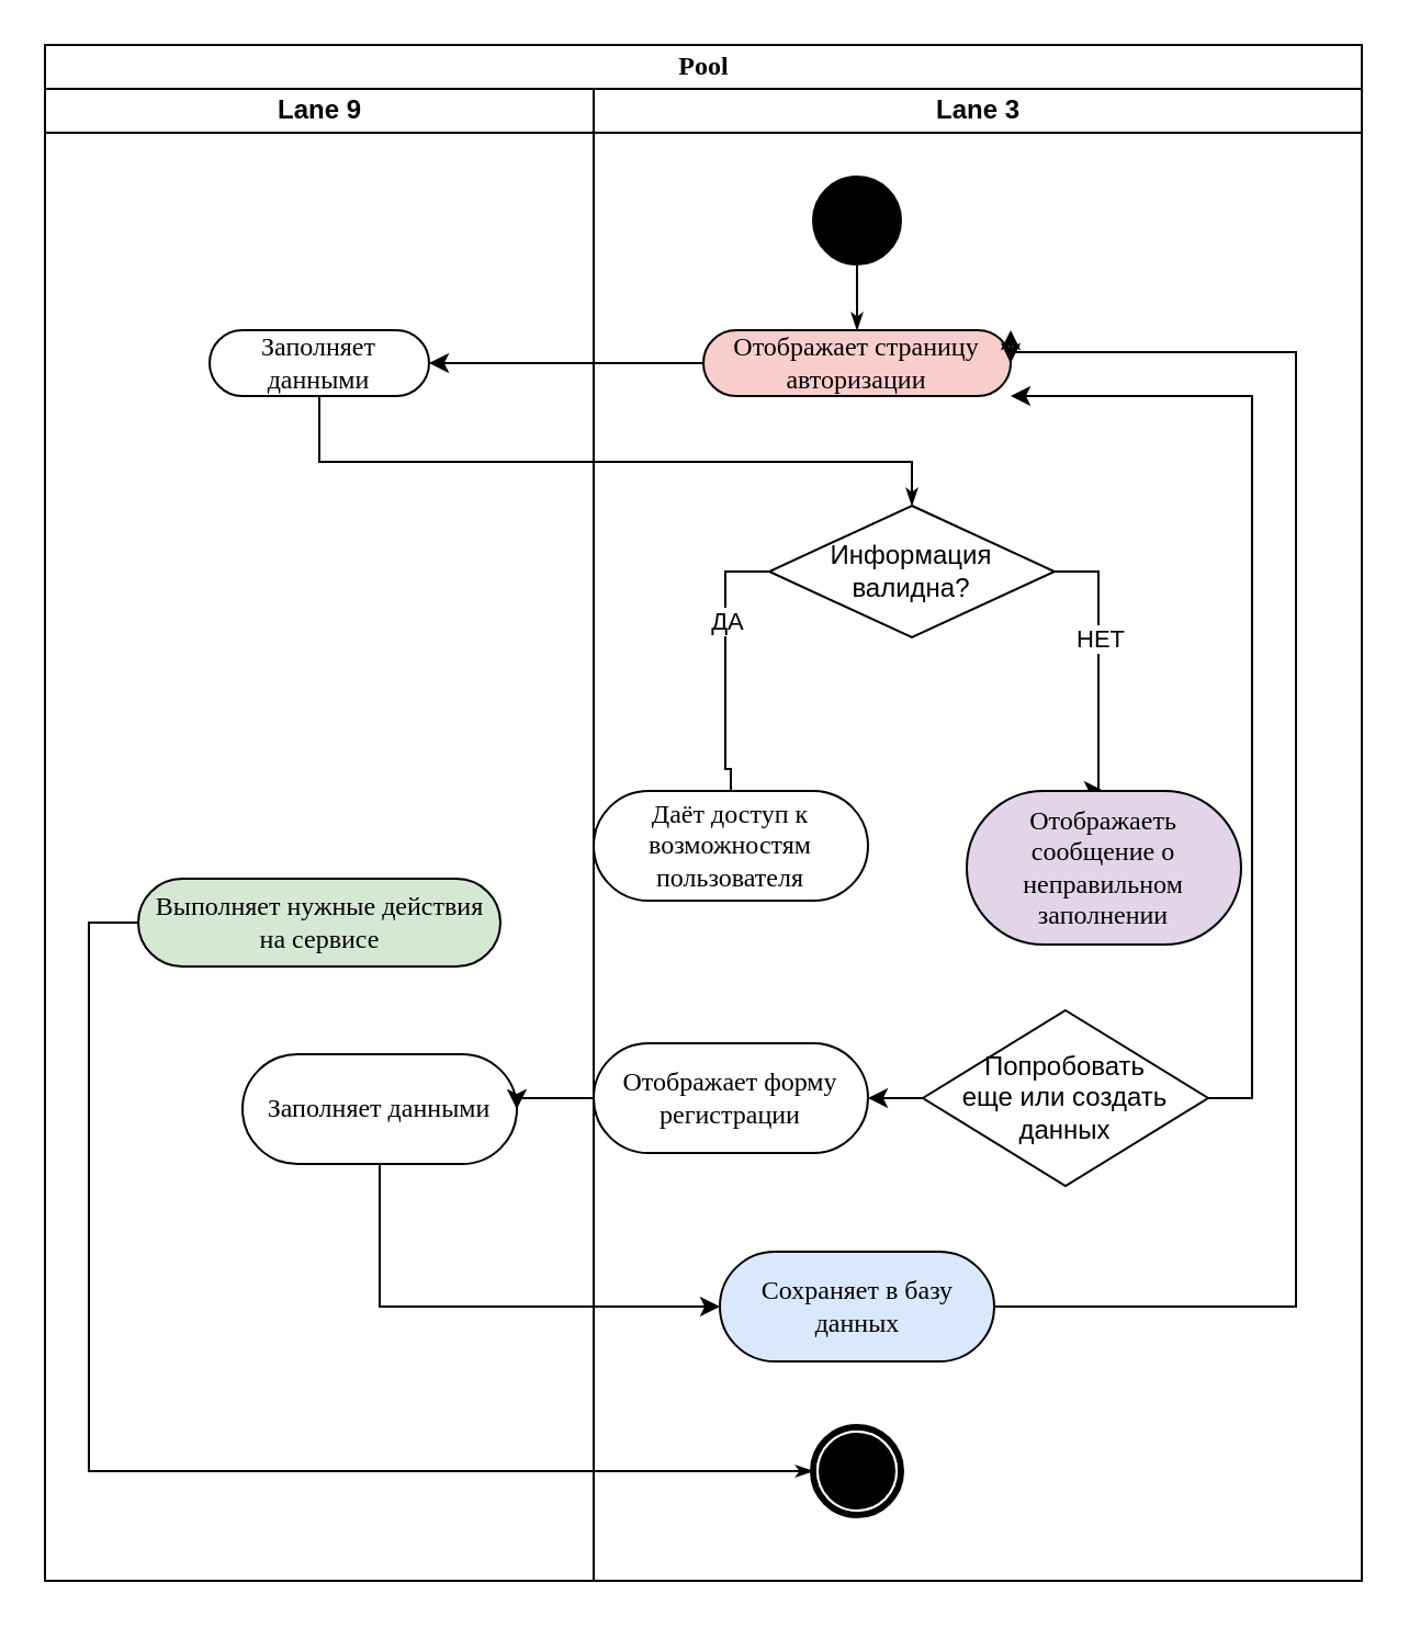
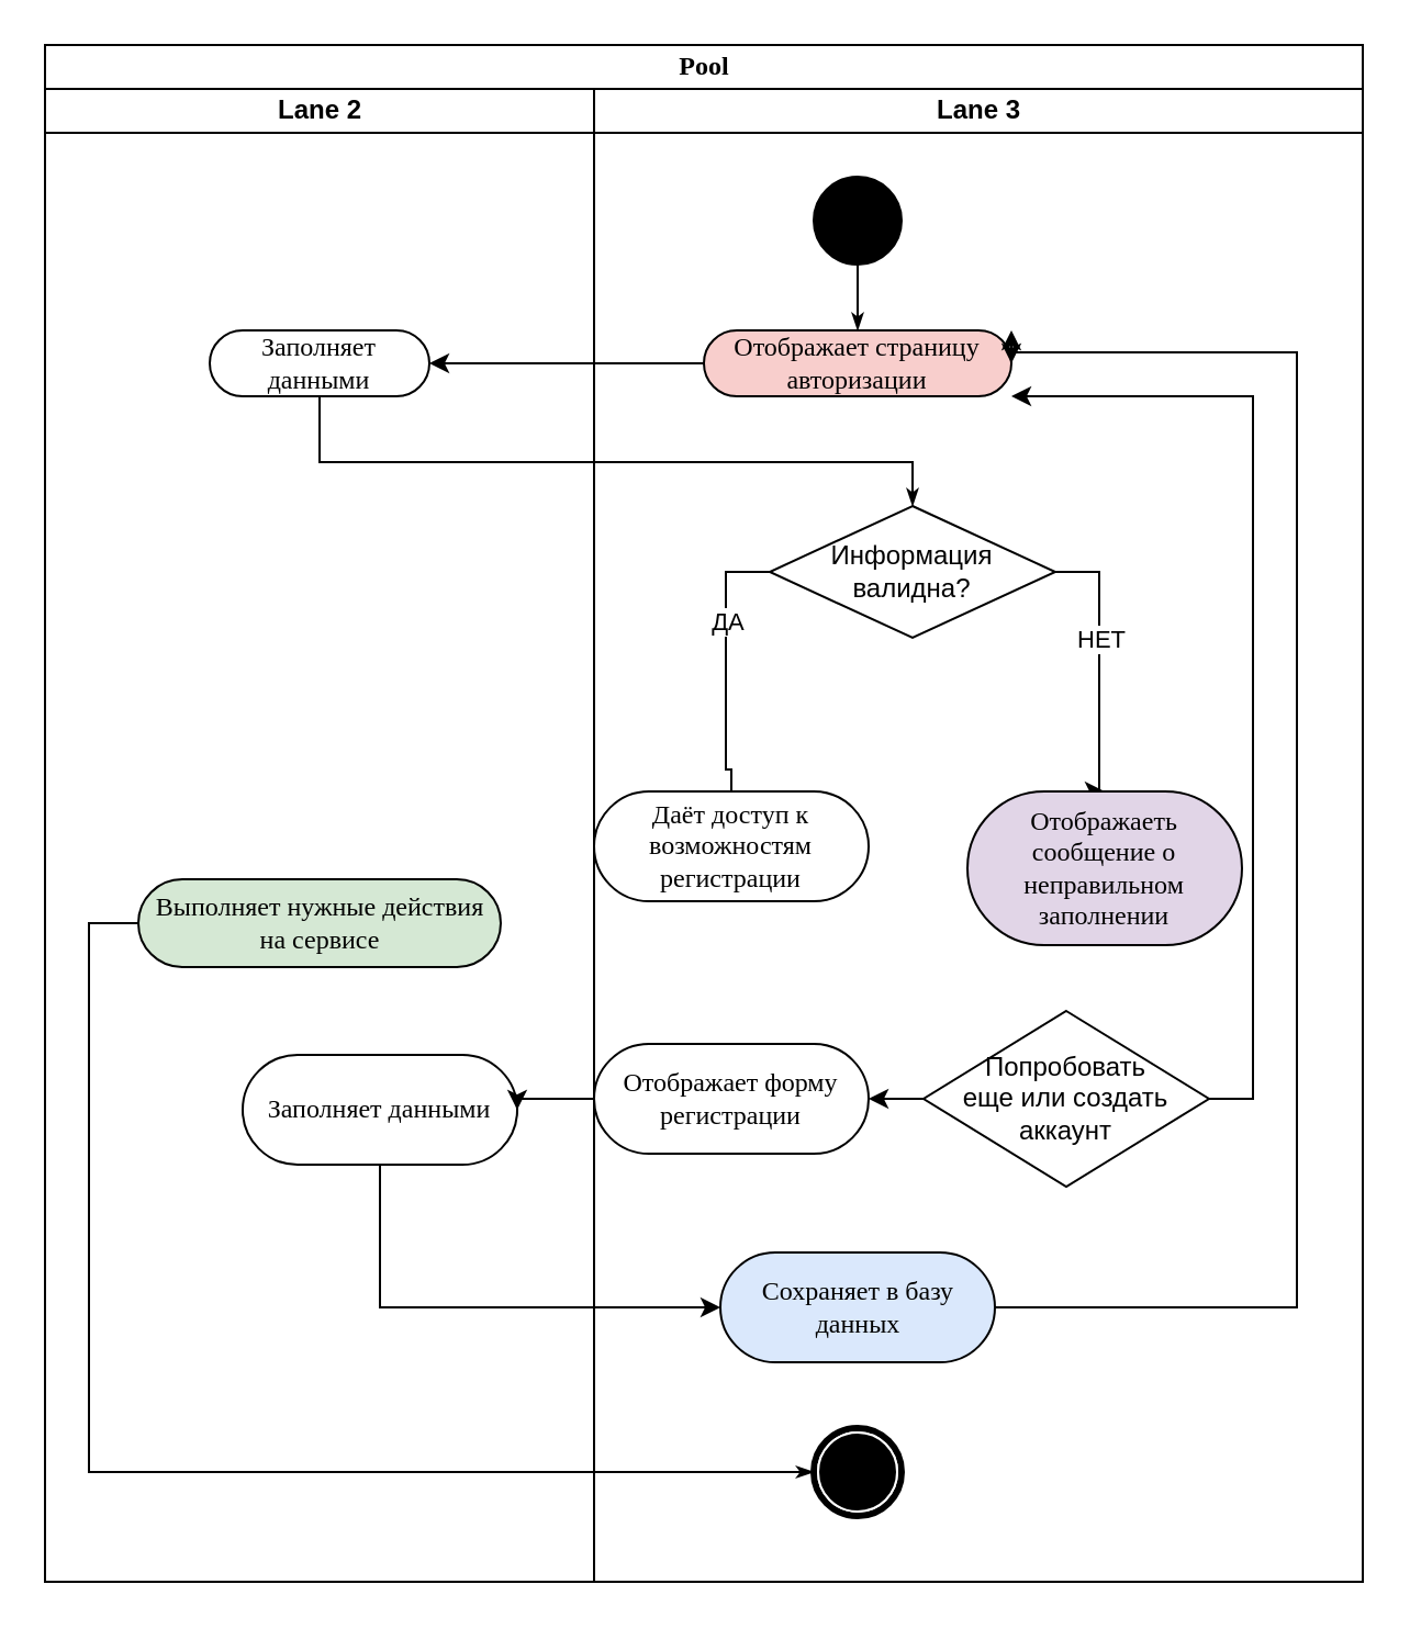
  <mxCell id="0" />
  <mxCell id="1" parent="0" />
  <mxCell id="2" value="Pool" style="swimlane;html=1;childLayout=stackLayout;startSize=20;rounded=0;shadow=0;comic=0;labelBackgroundColor=none;strokeWidth=1;fontFamily=Verdana;fontSize=12;align=center;" parent="1" vertex="1"><mxGeometry x="20" y="20" width="600" height="700" as="geometry" /></mxCell>
- <mxCell id="3" value="Lane 9" style="swimlane;html=1;startSize=20;" parent="2" vertex="1"><mxGeometry y="20" width="250" height="680" as="geometry" /></mxCell>
+ <mxCell id="3" value="Lane 2" style="swimlane;html=1;startSize=20;" parent="2" vertex="1"><mxGeometry y="20" width="250" height="680" as="geometry" /></mxCell>
  <mxCell id="4" value="Выполняет нужные действия на сервисе" style="rounded=1;whiteSpace=wrap;html=1;shadow=0;comic=0;labelBackgroundColor=none;strokeWidth=1;fontFamily=Verdana;fontSize=12;align=center;arcSize=50;fillColor=#d5e8d4;" parent="3" vertex="1"><mxGeometry x="42.5" y="360" width="165" height="40" as="geometry" /></mxCell>
  <mxCell id="5" value="Заполняет данными" style="rounded=1;whiteSpace=wrap;html=1;shadow=0;comic=0;labelBackgroundColor=none;strokeWidth=1;fontFamily=Verdana;fontSize=12;align=center;arcSize=50;" parent="3" vertex="1"><mxGeometry x="75" y="110" width="100" height="30" as="geometry" /></mxCell>
  <mxCell id="6" value="Заполняет данными" style="rounded=1;whiteSpace=wrap;html=1;shadow=0;comic=0;labelBackgroundColor=none;strokeWidth=1;fontFamily=Verdana;fontSize=12;align=center;arcSize=50;" vertex="1" parent="3"><mxGeometry x="90" y="440" width="125" height="50" as="geometry" /></mxCell>
  <mxCell id="7" style="rounded=0;html=1;labelBackgroundColor=none;startArrow=none;startFill=0;startSize=5;endArrow=classicThin;endFill=1;endSize=5;jettySize=auto;orthogonalLoop=1;strokeWidth=1;fontFamily=Verdana;fontSize=12;entryX=0.5;entryY=0;entryDx=0;entryDy=0;" parent="2" source="5" target="19" edge="1"><mxGeometry relative="1" as="geometry"><Array as="points"><mxPoint x="125" y="190" /><mxPoint x="395" y="190" /></Array></mxGeometry></mxCell>
  <mxCell id="8" style="edgeStyle=orthogonalEdgeStyle;rounded=0;orthogonalLoop=1;jettySize=auto;html=1;exitX=0;exitY=0.5;exitDx=0;exitDy=0;entryX=1;entryY=0.5;entryDx=0;entryDy=0;" edge="1" parent="2" source="12" target="5"><mxGeometry relative="1" as="geometry" /></mxCell>
  <mxCell id="9" value="Lane 3" style="swimlane;html=1;startSize=20;" parent="2" vertex="1"><mxGeometry x="250" y="20" width="350" height="680" as="geometry" /></mxCell>
  <mxCell id="10" style="edgeStyle=orthogonalEdgeStyle;rounded=0;html=1;labelBackgroundColor=none;startArrow=none;startFill=0;startSize=5;endArrow=classicThin;endFill=1;endSize=5;jettySize=auto;orthogonalLoop=1;strokeWidth=1;fontFamily=Verdana;fontSize=12" parent="9" source="11" target="12" edge="1"><mxGeometry relative="1" as="geometry" /></mxCell>
  <mxCell id="11" value="" style="ellipse;whiteSpace=wrap;html=1;rounded=0;shadow=0;comic=0;labelBackgroundColor=none;strokeWidth=1;fillColor=#000000;fontFamily=Verdana;fontSize=12;align=center;" parent="9" vertex="1"><mxGeometry x="100" y="40" width="40" height="40" as="geometry" /></mxCell>
  <mxCell id="12" value="Отображает страницу авторизации" style="rounded=1;whiteSpace=wrap;html=1;shadow=0;comic=0;labelBackgroundColor=none;strokeWidth=1;fontFamily=Verdana;fontSize=12;align=center;arcSize=50;fillColor=#f8cecc;" parent="9" vertex="1"><mxGeometry x="50" y="110" width="140" height="30" as="geometry" /></mxCell>
- <mxCell id="13" value="Даёт доступ к возможностям пользователя" style="rounded=1;whiteSpace=wrap;html=1;shadow=0;comic=0;labelBackgroundColor=none;strokeWidth=1;fontFamily=Verdana;fontSize=12;align=center;arcSize=50;" parent="9" vertex="1"><mxGeometry y="320" width="125" height="50" as="geometry" /></mxCell>
+ <mxCell id="13" value="Даёт доступ к возможностям регистрации" style="rounded=1;whiteSpace=wrap;html=1;shadow=0;comic=0;labelBackgroundColor=none;strokeWidth=1;fontFamily=Verdana;fontSize=12;align=center;arcSize=50;" parent="9" vertex="1"><mxGeometry y="320" width="125" height="50" as="geometry" /></mxCell>
  <mxCell id="14" style="edgeStyle=orthogonalEdgeStyle;rounded=0;orthogonalLoop=1;jettySize=auto;html=1;exitX=0;exitY=0.5;exitDx=0;exitDy=0;entryX=0.5;entryY=0;entryDx=0;entryDy=0;endArrow=none;" edge="1" parent="9" source="19" target="13"><mxGeometry relative="1" as="geometry"><mxPoint x="35" y="290" as="targetPoint" /><Array as="points"><mxPoint x="60" y="220" /><mxPoint x="60" y="310" /><mxPoint x="63" y="310" /></Array></mxGeometry></mxCell>
  <mxCell id="15" value="ДА" style="edgeLabel;html=1;align=center;verticalAlign=middle;resizable=0;points=[];" vertex="1" connectable="0" parent="14"><mxGeometry x="-0.308" relative="1" as="geometry"><mxPoint as="offset" /></mxGeometry></mxCell>
  <mxCell id="16" value="" style="shape=mxgraph.bpmn.shape;html=1;verticalLabelPosition=bottom;labelBackgroundColor=#ffffff;verticalAlign=top;perimeter=ellipsePerimeter;outline=end;symbol=terminate;rounded=0;shadow=0;comic=0;strokeWidth=1;fontFamily=Verdana;fontSize=12;align=center;" parent="9" vertex="1"><mxGeometry x="100" y="610" width="40" height="40" as="geometry" /></mxCell>
  <mxCell id="17" style="edgeStyle=orthogonalEdgeStyle;rounded=0;orthogonalLoop=1;jettySize=auto;html=1;exitX=1;exitY=0.5;exitDx=0;exitDy=0;entryX=0.5;entryY=0;entryDx=0;entryDy=0;" edge="1" parent="9" source="19" target="20"><mxGeometry relative="1" as="geometry"><Array as="points"><mxPoint x="230" y="220" /><mxPoint x="230" y="320" /></Array></mxGeometry></mxCell>
  <mxCell id="18" value="НЕТ" style="edgeLabel;html=1;align=center;verticalAlign=middle;resizable=0;points=[];" vertex="1" connectable="0" parent="17"><mxGeometry x="-0.179" relative="1" as="geometry"><mxPoint as="offset" /></mxGeometry></mxCell>
  <mxCell id="19" value="Информация валидна?" style="rhombus;whiteSpace=wrap;html=1;fillColor=none;" vertex="1" parent="9"><mxGeometry x="80" y="190" width="130" height="60" as="geometry" /></mxCell>
  <mxCell id="20" value="Отображаеть сообщение о неправильном заполнении" style="rounded=1;whiteSpace=wrap;html=1;shadow=0;comic=0;labelBackgroundColor=none;strokeWidth=1;fontFamily=Verdana;fontSize=12;align=center;arcSize=50;fillColor=#e1d5e7;" vertex="1" parent="9"><mxGeometry x="170" y="320" width="125" height="70" as="geometry" /></mxCell>
  <mxCell id="21" style="edgeStyle=orthogonalEdgeStyle;rounded=0;orthogonalLoop=1;jettySize=auto;html=1;exitX=1;exitY=0.5;exitDx=0;exitDy=0;entryX=1;entryY=1;entryDx=0;entryDy=0;" edge="1" parent="9" source="22" target="12"><mxGeometry relative="1" as="geometry"><Array as="points"><mxPoint x="300" y="460" /><mxPoint x="300" y="140" /></Array></mxGeometry></mxCell>
- <mxCell id="22" value="Попробовать &lt;br&gt;еще&amp;nbsp;или создать данных" style="rhombus;whiteSpace=wrap;html=1;fillColor=none;" vertex="1" parent="9"><mxGeometry x="150" y="420" width="130" height="80" as="geometry" /></mxCell>
+ <mxCell id="22" value="Попробовать &lt;br&gt;еще&amp;nbsp;или создать аккаунт" style="rhombus;whiteSpace=wrap;html=1;fillColor=none;" vertex="1" parent="9"><mxGeometry x="150" y="420" width="130" height="80" as="geometry" /></mxCell>
  <mxCell id="23" value="" style="edgeStyle=orthogonalEdgeStyle;rounded=0;orthogonalLoop=1;jettySize=auto;html=1;" edge="1" parent="9" source="22" target="24"><mxGeometry relative="1" as="geometry" /></mxCell>
  <mxCell id="24" value="Отображает форму регистрации" style="rounded=1;whiteSpace=wrap;html=1;shadow=0;comic=0;labelBackgroundColor=none;strokeWidth=1;fontFamily=Verdana;fontSize=12;align=center;arcSize=50;" vertex="1" parent="9"><mxGeometry y="435" width="125" height="50" as="geometry" /></mxCell>
  <mxCell id="25" style="edgeStyle=orthogonalEdgeStyle;rounded=0;orthogonalLoop=1;jettySize=auto;html=1;exitX=1;exitY=0.5;exitDx=0;exitDy=0;entryX=1;entryY=0.5;entryDx=0;entryDy=0;" edge="1" parent="9" source="26" target="12"><mxGeometry relative="1" as="geometry"><Array as="points"><mxPoint x="320" y="555" /><mxPoint x="320" y="120" /><mxPoint x="190" y="120" /></Array></mxGeometry></mxCell>
  <mxCell id="26" value="Сохраняет в базу данных" style="rounded=1;whiteSpace=wrap;html=1;shadow=0;comic=0;labelBackgroundColor=none;strokeWidth=1;fontFamily=Verdana;fontSize=12;align=center;arcSize=50;fillColor=#dae8fc;" vertex="1" parent="9"><mxGeometry x="57.5" y="530" width="125" height="50" as="geometry" /></mxCell>
  <mxCell id="27" style="edgeStyle=orthogonalEdgeStyle;rounded=0;orthogonalLoop=1;jettySize=auto;html=1;exitX=1;exitY=0.5;exitDx=0;exitDy=0;entryX=1;entryY=0;entryDx=0;entryDy=0;" edge="1" parent="9" source="12" target="12"><mxGeometry relative="1" as="geometry" /></mxCell>
  <mxCell id="28" style="edgeStyle=none;rounded=0;html=1;labelBackgroundColor=none;startArrow=none;startFill=0;startSize=5;endArrow=classicThin;endFill=1;endSize=5;jettySize=auto;orthogonalLoop=1;strokeWidth=1;fontFamily=Verdana;fontSize=12;exitX=0;exitY=0.5;exitDx=0;exitDy=0;" parent="2" source="4" target="16" edge="1"><mxGeometry relative="1" as="geometry"><mxPoint x="370" y="860" as="sourcePoint" /><Array as="points"><mxPoint x="20" y="400" /><mxPoint x="20" y="650" /></Array></mxGeometry></mxCell>
  <mxCell id="29" style="edgeStyle=orthogonalEdgeStyle;rounded=0;orthogonalLoop=1;jettySize=auto;html=1;exitX=0;exitY=0.5;exitDx=0;exitDy=0;entryX=1;entryY=0.5;entryDx=0;entryDy=0;" edge="1" parent="2" source="24" target="6"><mxGeometry relative="1" as="geometry" /></mxCell>
  <mxCell id="30" style="edgeStyle=orthogonalEdgeStyle;rounded=0;orthogonalLoop=1;jettySize=auto;html=1;exitX=0.5;exitY=1;exitDx=0;exitDy=0;entryX=0;entryY=0.5;entryDx=0;entryDy=0;" edge="1" parent="2" source="6" target="26"><mxGeometry relative="1" as="geometry" /></mxCell>
